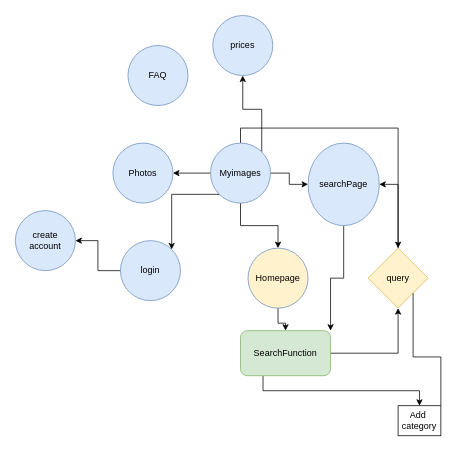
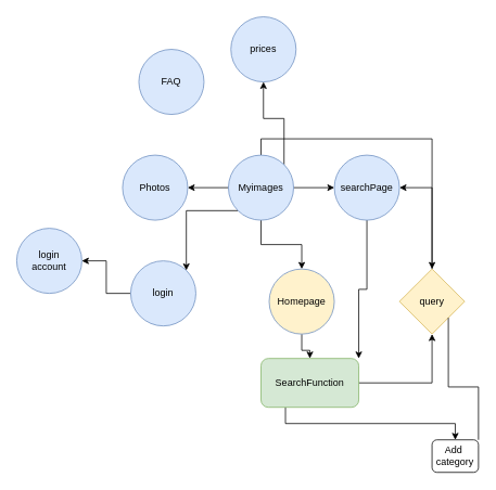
  <mxCell id="0" />
  <mxCell id="1" parent="0" />
  <mxCell id="2" style="edgeStyle=orthogonalEdgeStyle;rounded=0;orthogonalLoop=1;jettySize=auto;html=1;" parent="1" source="8" target="10" edge="1"><mxGeometry relative="1" as="geometry" /></mxCell>
  <mxCell id="3" style="edgeStyle=orthogonalEdgeStyle;rounded=0;orthogonalLoop=1;jettySize=auto;html=1;" parent="1" source="8" target="15" edge="1"><mxGeometry relative="1" as="geometry" /></mxCell>
  <mxCell id="4" style="edgeStyle=orthogonalEdgeStyle;rounded=0;orthogonalLoop=1;jettySize=auto;html=1;exitX=0;exitY=0.5;exitDx=0;exitDy=0;entryX=1;entryY=0.5;entryDx=0;entryDy=0;" parent="1" source="8" target="16" edge="1"><mxGeometry relative="1" as="geometry" /></mxCell>
  <mxCell id="5" style="edgeStyle=orthogonalEdgeStyle;rounded=0;orthogonalLoop=1;jettySize=auto;html=1;exitX=0.5;exitY=0;exitDx=0;exitDy=0;" parent="1" source="8" target="23" edge="1"><mxGeometry relative="1" as="geometry" /></mxCell>
  <mxCell id="6" style="edgeStyle=orthogonalEdgeStyle;rounded=0;orthogonalLoop=1;jettySize=auto;html=1;exitX=1;exitY=0;exitDx=0;exitDy=0;entryX=0.5;entryY=1;entryDx=0;entryDy=0;" parent="1" source="8" target="18" edge="1"><mxGeometry relative="1" as="geometry" /></mxCell>
  <mxCell id="7" style="edgeStyle=orthogonalEdgeStyle;rounded=0;orthogonalLoop=1;jettySize=auto;html=1;exitX=0;exitY=1;exitDx=0;exitDy=0;entryX=1;entryY=0;entryDx=0;entryDy=0;" parent="1" source="8" target="20" edge="1"><mxGeometry relative="1" as="geometry" /></mxCell>
  <mxCell id="8" value="Myimages" style="ellipse;whiteSpace=wrap;html=1;aspect=fixed;fillColor=#dae8fc;strokeColor=#6c8ebf;" parent="1" vertex="1"><mxGeometry x="280" y="190" width="80" height="80" as="geometry" /></mxCell>
  <mxCell id="9" style="edgeStyle=orthogonalEdgeStyle;rounded=0;orthogonalLoop=1;jettySize=auto;html=1;exitX=0.5;exitY=1;exitDx=0;exitDy=0;" parent="1" source="10" target="13" edge="1"><mxGeometry relative="1" as="geometry" /></mxCell>
  <mxCell id="10" value="Homepage" style="ellipse;whiteSpace=wrap;html=1;fillColor=#fff2cc;strokeColor=#6c8ebf;" parent="1" vertex="1"><mxGeometry x="330" y="330" width="80" height="80" as="geometry" /></mxCell>
  <mxCell id="11" style="edgeStyle=orthogonalEdgeStyle;rounded=0;orthogonalLoop=1;jettySize=auto;html=1;exitX=1;exitY=0.5;exitDx=0;exitDy=0;entryX=0.5;entryY=1;entryDx=0;entryDy=0;" parent="1" source="13" target="23" edge="1"><mxGeometry relative="1" as="geometry" /></mxCell>
  <mxCell id="12" style="edgeStyle=orthogonalEdgeStyle;rounded=0;orthogonalLoop=1;jettySize=auto;html=1;exitX=0.25;exitY=1;exitDx=0;exitDy=0;entryX=0.5;entryY=0;entryDx=0;entryDy=0;" parent="1" source="13" target="25" edge="1"><mxGeometry relative="1" as="geometry" /></mxCell>
  <mxCell id="13" value="SearchFunction" style="whiteSpace=wrap;html=1;fillColor=#d5e8d4;strokeColor=#82b366;rounded=1;" parent="1" vertex="1"><mxGeometry x="320" y="440" width="120" height="60" as="geometry" /></mxCell>
  <mxCell id="14" style="edgeStyle=orthogonalEdgeStyle;rounded=0;orthogonalLoop=1;jettySize=auto;html=1;exitX=0.5;exitY=1;exitDx=0;exitDy=0;entryX=1;entryY=0;entryDx=0;entryDy=0;" parent="1" source="15" target="13" edge="1"><mxGeometry relative="1" as="geometry" /></mxCell>
- <mxCell id="15" value="searchPage" style="ellipse;whiteSpace=wrap;html=1;aspect=fixed;fillColor=#dae8fc;strokeColor=#6c8ebf;" parent="1" vertex="1"><mxGeometry x="410" y="190" width="95" height="110" as="geometry" /></mxCell>
+ <mxCell id="15" value="searchPage" style="ellipse;whiteSpace=wrap;html=1;aspect=fixed;fillColor=#dae8fc;strokeColor=#6c8ebf;" parent="1" vertex="1"><mxGeometry x="410" y="190" width="80" height="80" as="geometry" /></mxCell>
  <mxCell id="16" value="Photos" style="ellipse;whiteSpace=wrap;html=1;aspect=fixed;fillColor=#dae8fc;strokeColor=#6c8ebf;" parent="1" vertex="1"><mxGeometry x="150" y="190" width="80" height="80" as="geometry" /></mxCell>
  <mxCell id="17" value="FAQ" style="ellipse;whiteSpace=wrap;html=1;aspect=fixed;fillColor=#dae8fc;strokeColor=#6c8ebf;" parent="1" vertex="1"><mxGeometry x="170" y="60" width="80" height="80" as="geometry" /></mxCell>
  <mxCell id="18" value="prices" style="ellipse;whiteSpace=wrap;html=1;aspect=fixed;fillColor=#dae8fc;strokeColor=#6c8ebf;" parent="1" vertex="1"><mxGeometry x="283" y="20" width="80" height="80" as="geometry" /></mxCell>
  <mxCell id="19" style="edgeStyle=orthogonalEdgeStyle;rounded=0;orthogonalLoop=1;jettySize=auto;html=1;exitX=0;exitY=0.5;exitDx=0;exitDy=0;entryX=1;entryY=0.5;entryDx=0;entryDy=0;" parent="1" source="20" target="21" edge="1"><mxGeometry relative="1" as="geometry" /></mxCell>
  <mxCell id="20" value="login" style="ellipse;whiteSpace=wrap;html=1;aspect=fixed;fillColor=#dae8fc;strokeColor=#6c8ebf;" parent="1" vertex="1"><mxGeometry x="160" y="320" width="80" height="80" as="geometry" /></mxCell>
- <mxCell id="21" value="create&lt;br&gt;account" style="ellipse;whiteSpace=wrap;html=1;aspect=fixed;fillColor=#dae8fc;strokeColor=#6c8ebf;" parent="1" vertex="1"><mxGeometry x="20" y="280" width="80" height="80" as="geometry" /></mxCell>
+ <mxCell id="21" value="login&lt;br&gt;account" style="ellipse;whiteSpace=wrap;html=1;aspect=fixed;fillColor=#dae8fc;strokeColor=#6c8ebf;" parent="1" vertex="1"><mxGeometry x="20" y="280" width="80" height="80" as="geometry" /></mxCell>
  <mxCell id="22" style="edgeStyle=orthogonalEdgeStyle;rounded=0;orthogonalLoop=1;jettySize=auto;html=1;exitX=0.5;exitY=0;exitDx=0;exitDy=0;entryX=1;entryY=0.5;entryDx=0;entryDy=0;" parent="1" source="23" target="15" edge="1"><mxGeometry relative="1" as="geometry" /></mxCell>
  <mxCell id="23" value="query" style="rhombus;whiteSpace=wrap;html=1;fillColor=#fff2cc;strokeColor=#d6b656;" parent="1" vertex="1"><mxGeometry x="490" y="330" width="80" height="80" as="geometry" /></mxCell>
  <mxCell id="24" style="edgeStyle=orthogonalEdgeStyle;rounded=0;orthogonalLoop=1;jettySize=auto;html=1;exitX=1;exitY=0;exitDx=0;exitDy=0;entryX=1;entryY=1;entryDx=0;entryDy=0;endArrow=none;" edge="1" parent="1" source="25" target="23"><mxGeometry relative="1" as="geometry" /></mxCell>
- <mxCell id="25" value="Add&amp;nbsp;&lt;br&gt;category" style="whiteSpace=wrap;html=1;rounded=0;" parent="1" vertex="1"><mxGeometry x="530" y="540" width="57" height="40" as="geometry" /></mxCell>
+ <mxCell id="25" value="Add&amp;nbsp;&lt;br&gt;category" style="rounded=1;whiteSpace=wrap;html=1;" parent="1" vertex="1"><mxGeometry x="530" y="540" width="57" height="40" as="geometry" /></mxCell>
